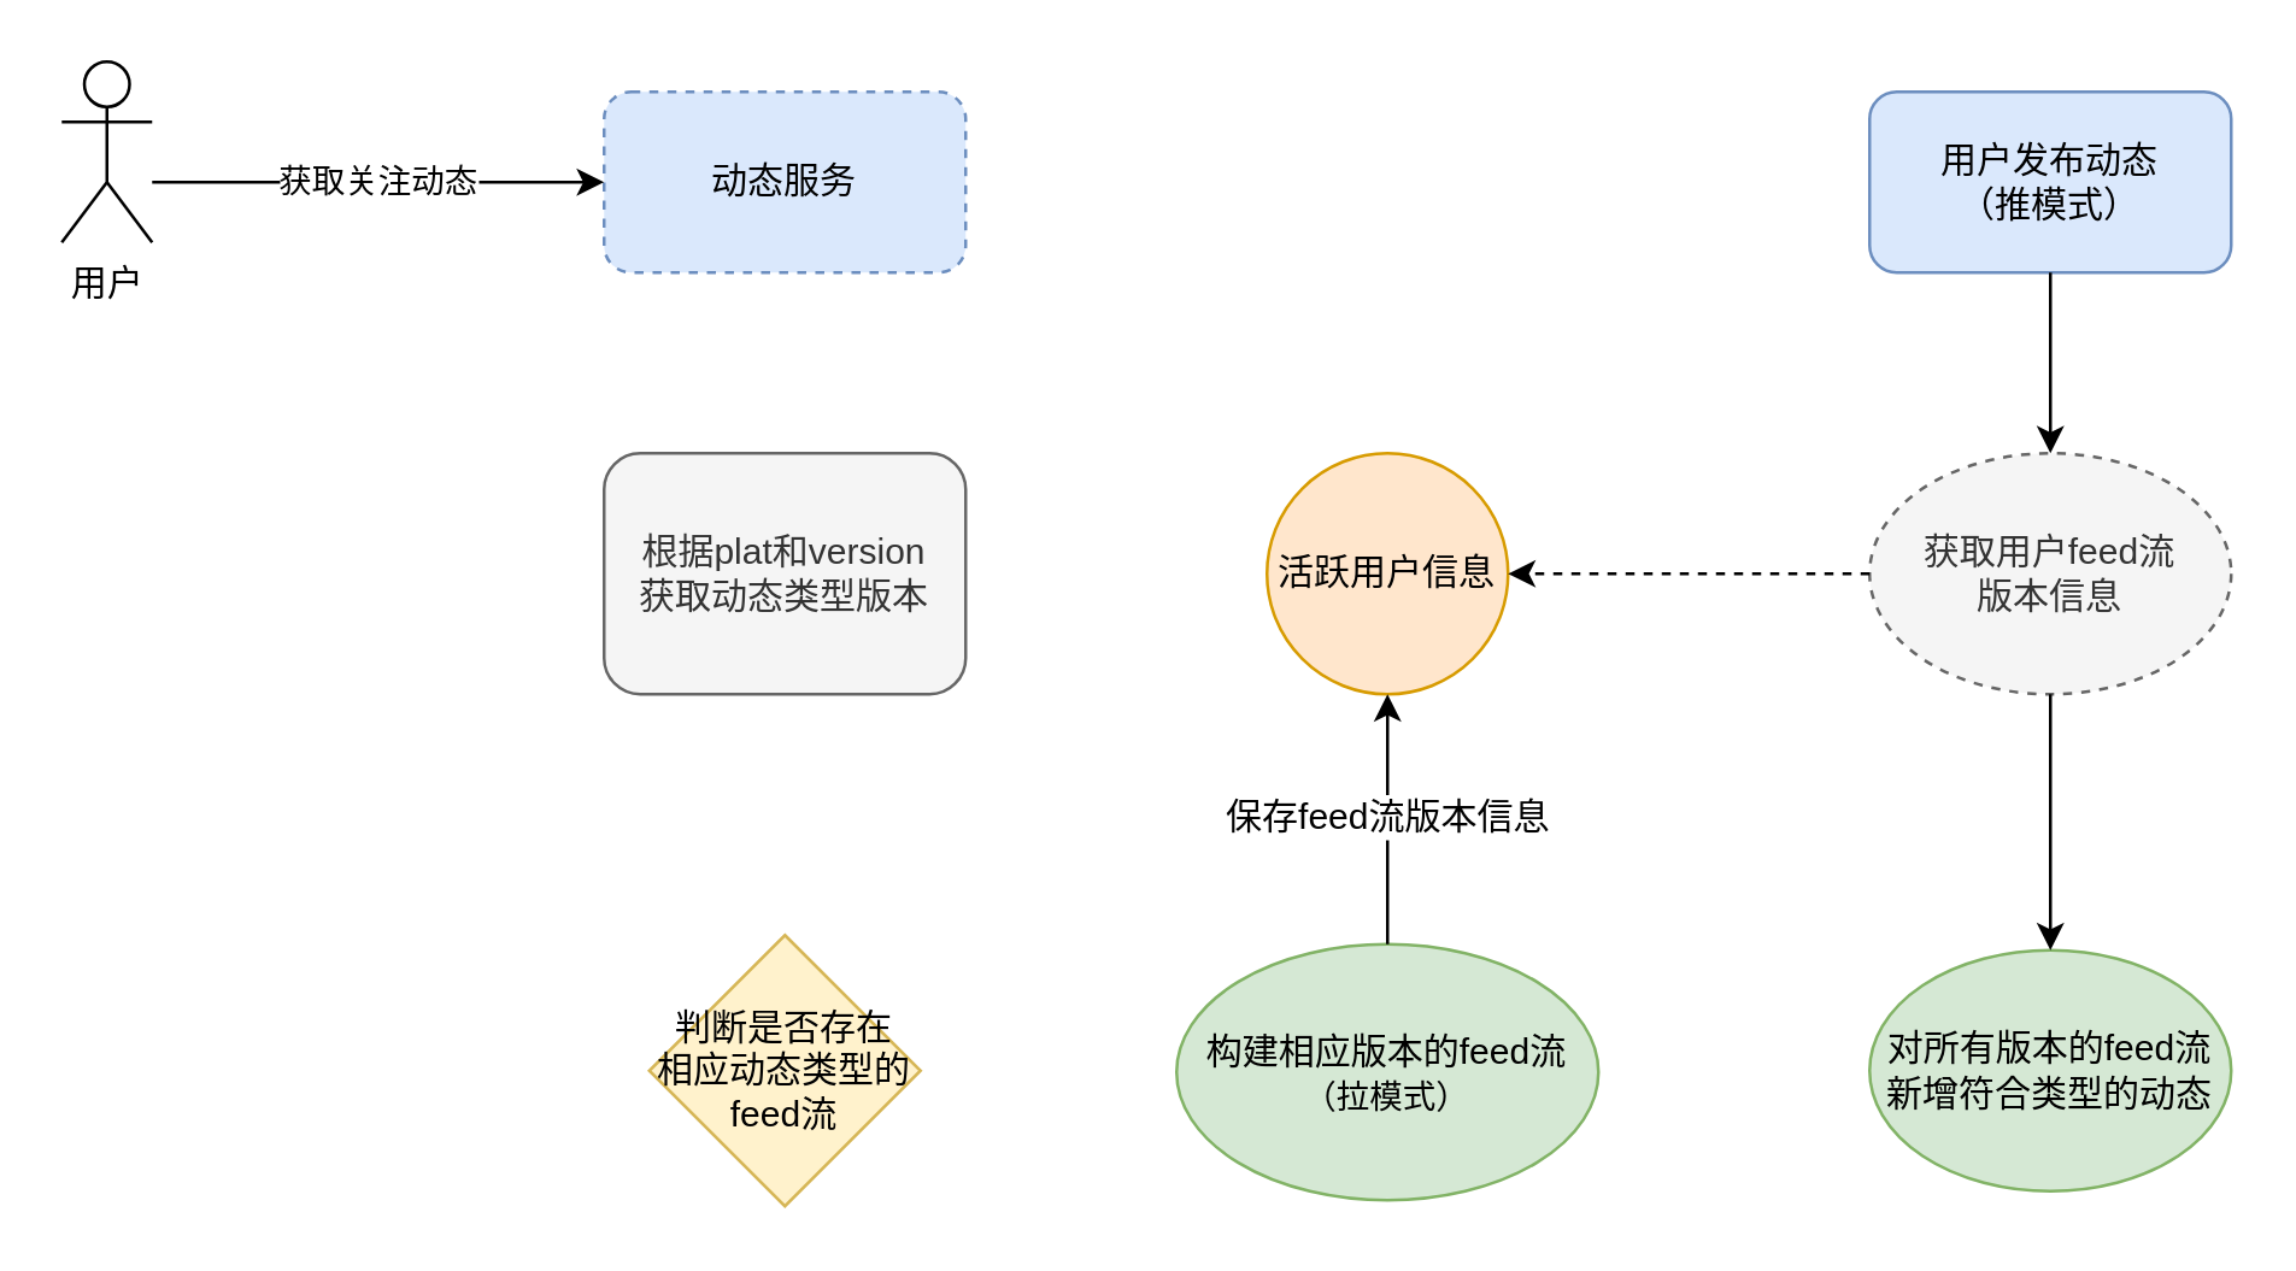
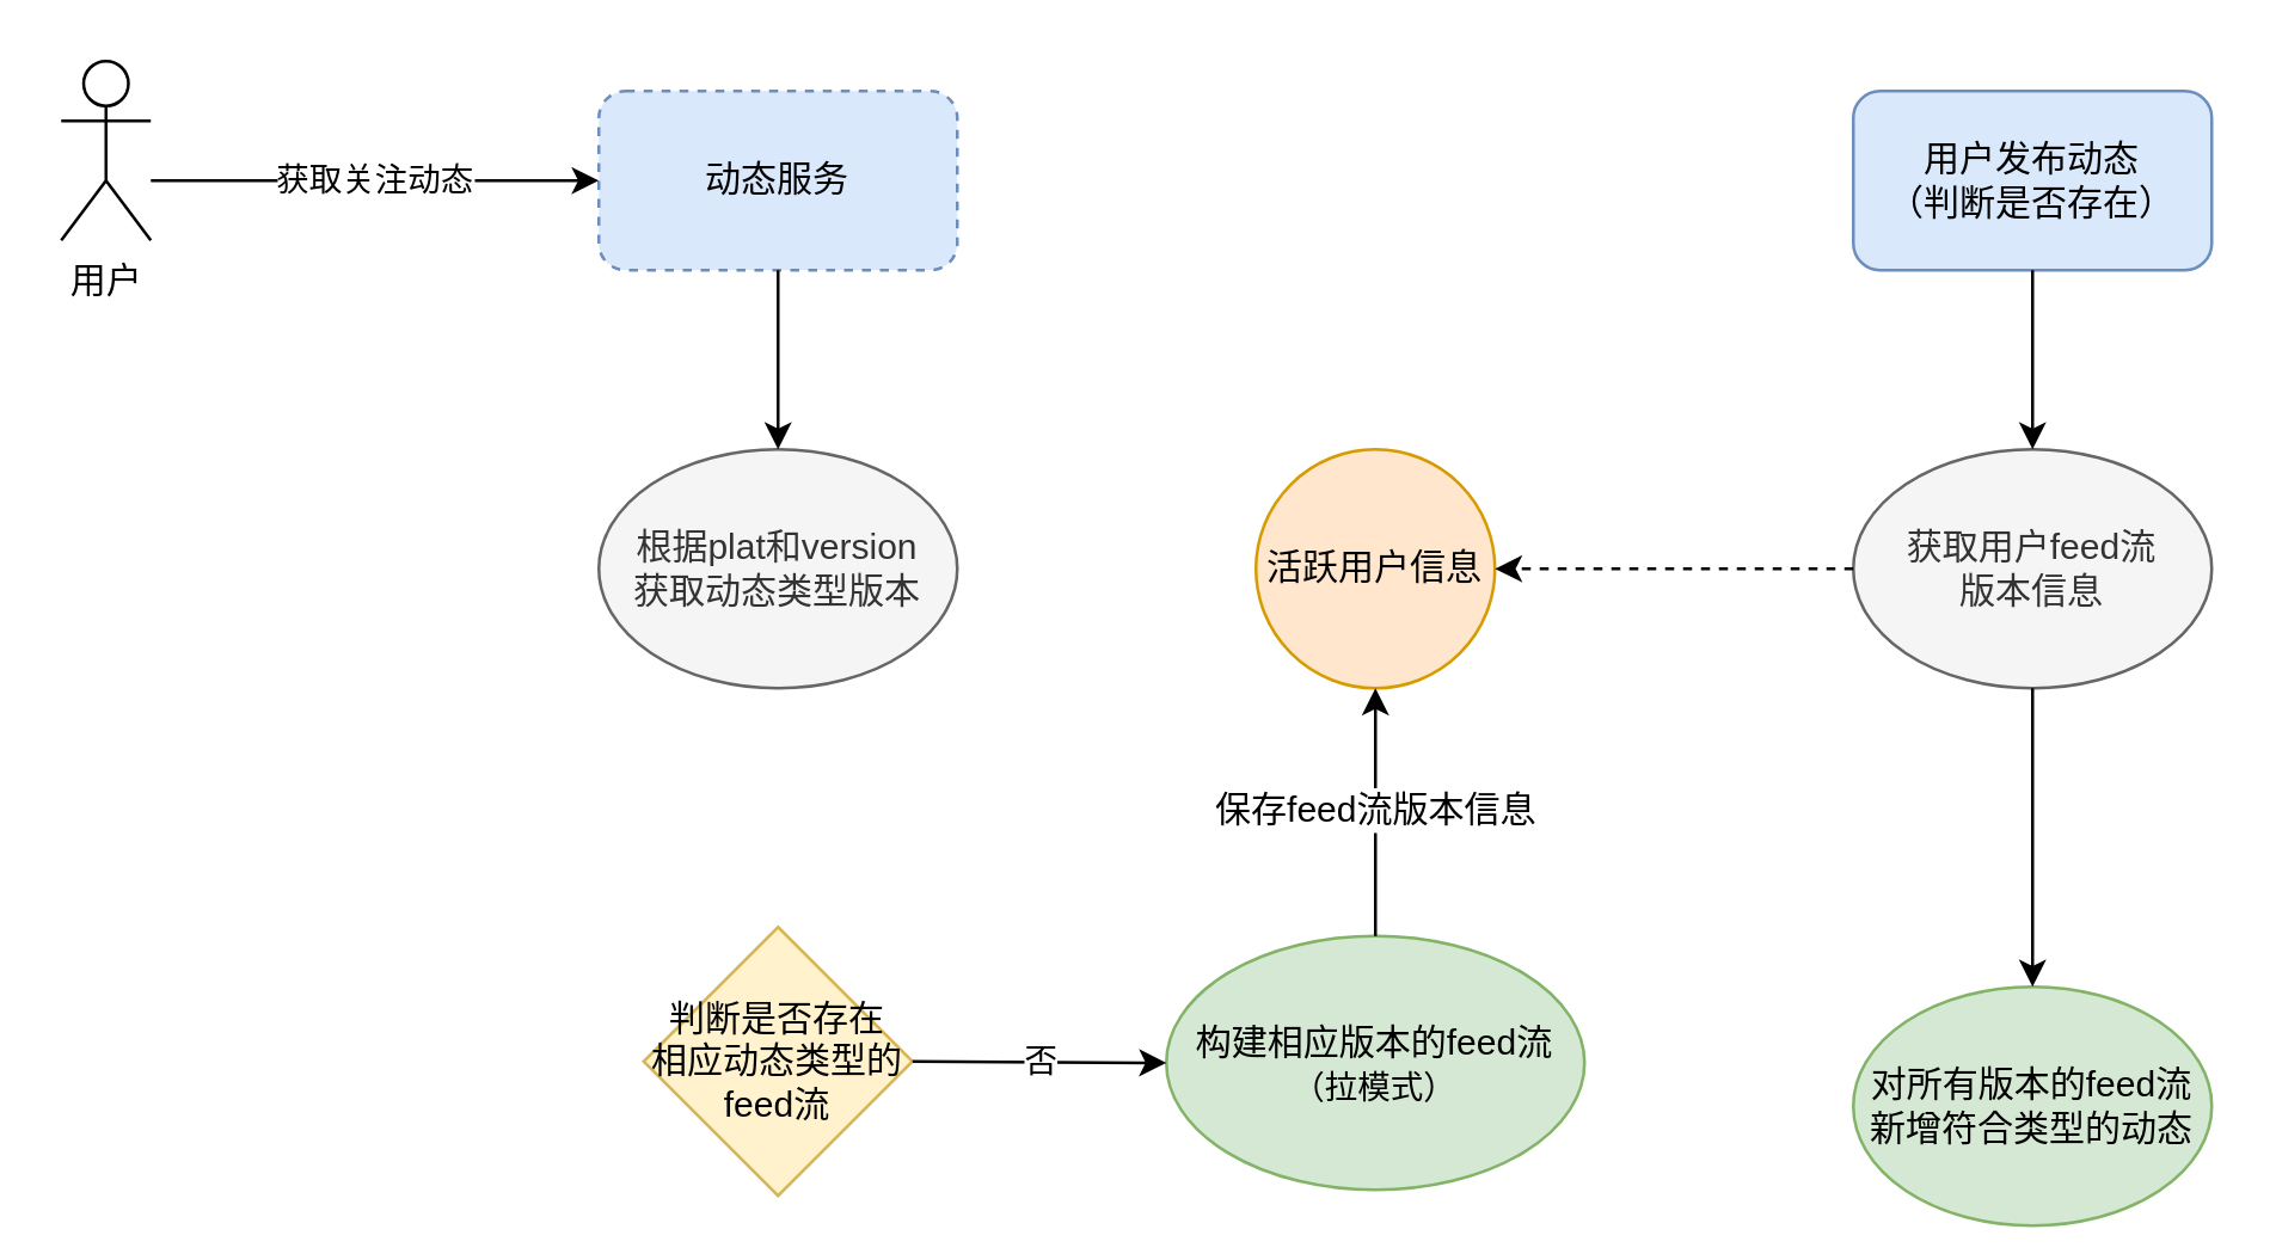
  <mxCell id="0" />
  <mxCell id="1" parent="0" />
  <mxCell id="2" value="用户" style="shape=umlActor;verticalLabelPosition=bottom;verticalAlign=top;html=1;outlineConnect=0;" parent="1" vertex="1"><mxGeometry x="20" y="20" width="30" height="60" as="geometry" /></mxCell>
  <mxCell id="3" value="动态服务" style="rounded=1;whiteSpace=wrap;html=1;fillColor=#dae8fc;strokeColor=#6c8ebf;dashed=1;" parent="1" vertex="1"><mxGeometry x="200" y="30" width="120" height="60" as="geometry" /></mxCell>
  <mxCell id="4" value="获取关注动态&lt;br&gt;" style="endArrow=classic;html=1;entryX=0;entryY=0.5;entryDx=0;entryDy=0;" parent="1" target="3" edge="1"><mxGeometry width="50" height="50" relative="1" as="geometry"><mxPoint x="50" y="60" as="sourcePoint" /><mxPoint x="100" y="10" as="targetPoint" /></mxGeometry></mxCell>
- <mxCell id="5" value="根据plat和version&lt;br&gt;获取动态类型版本" style="whiteSpace=wrap;html=1;fillColor=#f5f5f5;strokeColor=#666666;fontColor=#333333;rounded=1;" parent="1" vertex="1"><mxGeometry x="200" y="150" width="120" height="80" as="geometry" /></mxCell>
+ <mxCell id="5" value="根据plat和version&lt;br&gt;获取动态类型版本" style="ellipse;whiteSpace=wrap;html=1;fillColor=#f5f5f5;strokeColor=#666666;fontColor=#333333;" parent="1" vertex="1"><mxGeometry x="200" y="150" width="120" height="80" as="geometry" /></mxCell>
+ <mxCell id="6" value="" style="endArrow=classic;html=1;entryX=0.5;entryY=0;entryDx=0;entryDy=0;exitX=0.5;exitY=1;exitDx=0;exitDy=0;" parent="1" source="3" target="5" edge="1"><mxGeometry width="50" height="50" relative="1" as="geometry"><mxPoint x="180" y="150" as="sourcePoint" /><mxPoint x="230" y="100" as="targetPoint" /></mxGeometry></mxCell>
  <mxCell id="7" value="判断是否存在&lt;br&gt;相应动态类型的feed流" style="rhombus;whiteSpace=wrap;html=1;fillColor=#fff2cc;strokeColor=#d6b656;" parent="1" vertex="1"><mxGeometry x="215" y="310" width="90" height="90" as="geometry" /></mxCell>
  <mxCell id="8" value="构建相应版本的feed流&lt;br&gt;&lt;span style=&quot;font-size: 11px&quot;&gt;（拉模式）&lt;/span&gt;" style="ellipse;whiteSpace=wrap;html=1;fillColor=#d5e8d4;strokeColor=#82b366;" parent="1" vertex="1"><mxGeometry x="390" y="313" width="140" height="85" as="geometry" /></mxCell>
+ <mxCell id="9" value="否" style="endArrow=classic;html=1;entryX=0;entryY=0.5;entryDx=0;entryDy=0;exitX=1;exitY=0.5;exitDx=0;exitDy=0;" parent="1" source="7" target="8" edge="1"><mxGeometry width="50" height="50" relative="1" as="geometry"><mxPoint x="310" y="360" as="sourcePoint" /><mxPoint x="360" y="310" as="targetPoint" /></mxGeometry></mxCell>
  <mxCell id="10" value="活跃用户信息" style="ellipse;whiteSpace=wrap;html=1;aspect=fixed;fillColor=#ffe6cc;strokeColor=#d79b00;" parent="1" vertex="1"><mxGeometry x="420" y="150" width="80" height="80" as="geometry" /></mxCell>
  <mxCell id="11" value="&lt;span style=&quot;color: rgb(0 , 0 , 0) ; font-family: &amp;#34;helvetica&amp;#34; ; font-size: 12px ; font-style: normal ; font-weight: 400 ; letter-spacing: normal ; text-align: center ; text-indent: 0px ; text-transform: none ; word-spacing: 0px ; background-color: rgb(255 , 255 , 255) ; display: inline ; float: none&quot;&gt;保存feed流版本信息&lt;/span&gt;" style="endArrow=classic;html=1;exitX=0.5;exitY=0;exitDx=0;exitDy=0;entryX=0.5;entryY=1;entryDx=0;entryDy=0;" parent="1" source="8" target="10" edge="1"><mxGeometry width="50" height="50" relative="1" as="geometry"><mxPoint x="490" y="290" as="sourcePoint" /><mxPoint x="540" y="240" as="targetPoint" /></mxGeometry></mxCell>
- <mxCell id="12" value="用户发布动态&lt;br&gt;（推模式）" style="rounded=1;whiteSpace=wrap;html=1;fillColor=#dae8fc;strokeColor=#6c8ebf;" parent="1" vertex="1"><mxGeometry x="620" y="30" width="120" height="60" as="geometry" /></mxCell>
- <mxCell id="13" value="获取用户feed流&lt;br&gt;版本信息" style="ellipse;whiteSpace=wrap;html=1;fillColor=#f5f5f5;strokeColor=#666666;fontColor=#333333;dashed=1;" parent="1" vertex="1"><mxGeometry x="620" y="150" width="120" height="80" as="geometry" /></mxCell>
+ <mxCell id="12" value="用户发布动态&lt;br&gt;（判断是否存在）" style="rounded=1;whiteSpace=wrap;html=1;fillColor=#dae8fc;strokeColor=#6c8ebf;" parent="1" vertex="1"><mxGeometry x="620" y="30" width="120" height="60" as="geometry" /></mxCell>
+ <mxCell id="13" value="获取用户feed流&lt;br&gt;版本信息" style="ellipse;whiteSpace=wrap;html=1;fillColor=#f5f5f5;strokeColor=#666666;fontColor=#333333;" parent="1" vertex="1"><mxGeometry x="620" y="150" width="120" height="80" as="geometry" /></mxCell>
  <mxCell id="14" value="" style="endArrow=classic;html=1;exitX=0;exitY=0.5;exitDx=0;exitDy=0;entryX=1;entryY=0.5;entryDx=0;entryDy=0;dashed=1;" parent="1" source="13" target="10" edge="1"><mxGeometry width="50" height="50" relative="1" as="geometry"><mxPoint x="540" y="190" as="sourcePoint" /><mxPoint x="590" y="140" as="targetPoint" /></mxGeometry></mxCell>
  <mxCell id="15" value="" style="endArrow=classic;html=1;exitX=0.5;exitY=1;exitDx=0;exitDy=0;entryX=0.5;entryY=0;entryDx=0;entryDy=0;" parent="1" source="12" target="13" edge="1"><mxGeometry width="50" height="50" relative="1" as="geometry"><mxPoint x="550" y="190" as="sourcePoint" /><mxPoint x="600" y="140" as="targetPoint" /></mxGeometry></mxCell>
- <mxCell id="16" value="对所有版本的feed流&lt;br&gt;新增符合类型的动态" style="ellipse;whiteSpace=wrap;html=1;fillColor=#d5e8d4;strokeColor=#82b366;" parent="1" vertex="1"><mxGeometry x="620" y="315" width="120" height="80" as="geometry" /></mxCell>
+ <mxCell id="16" value="对所有版本的feed流&lt;br&gt;新增符合类型的动态" style="ellipse;whiteSpace=wrap;html=1;fillColor=#d5e8d4;strokeColor=#82b366;" parent="1" vertex="1"><mxGeometry x="620" y="330" width="120" height="80" as="geometry" /></mxCell>
  <mxCell id="17" value="" style="endArrow=classic;html=1;entryX=0.5;entryY=0;entryDx=0;entryDy=0;exitX=0.5;exitY=1;exitDx=0;exitDy=0;" parent="1" source="13" target="16" edge="1"><mxGeometry width="50" height="50" relative="1" as="geometry"><mxPoint x="560" y="280" as="sourcePoint" /><mxPoint x="610" y="230" as="targetPoint" /></mxGeometry></mxCell>
